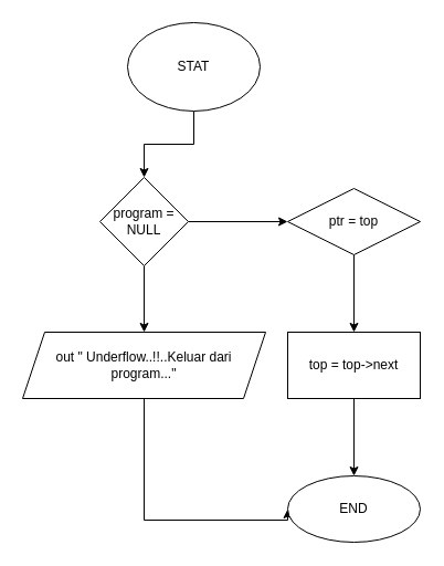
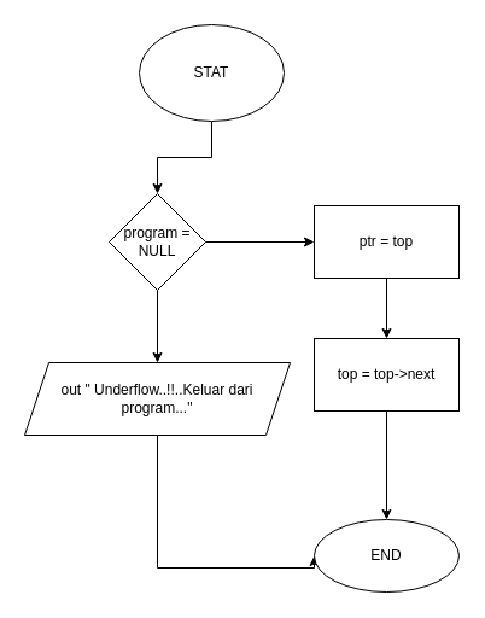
  <mxCell id="0" />
  <mxCell id="1" parent="0" />
  <mxCell id="2" value="" style="edgeStyle=orthogonalEdgeStyle;rounded=0;orthogonalLoop=1;jettySize=auto;html=1;" edge="1" parent="1" source="3" target="6"><mxGeometry relative="1" as="geometry" /></mxCell>
  <mxCell id="3" value="STAT" style="ellipse;whiteSpace=wrap;html=1;" vertex="1" parent="1"><mxGeometry x="115" y="20" width="120" height="80" as="geometry" /></mxCell>
  <mxCell id="4" value="" style="edgeStyle=orthogonalEdgeStyle;rounded=0;orthogonalLoop=1;jettySize=auto;html=1;" edge="1" parent="1" source="6" target="8"><mxGeometry relative="1" as="geometry" /></mxCell>
  <mxCell id="5" value="" style="edgeStyle=orthogonalEdgeStyle;rounded=0;orthogonalLoop=1;jettySize=auto;html=1;" edge="1" parent="1" source="6" target="10"><mxGeometry relative="1" as="geometry" /></mxCell>
  <mxCell id="6" value="program = NULL" style="rhombus;whiteSpace=wrap;html=1;" vertex="1" parent="1"><mxGeometry x="90" y="160" width="80" height="80" as="geometry" /></mxCell>
  <mxCell id="7" style="edgeStyle=orthogonalEdgeStyle;rounded=0;orthogonalLoop=1;jettySize=auto;html=1;entryX=0;entryY=0.5;entryDx=0;entryDy=0;" edge="1" parent="1" source="8" target="13"><mxGeometry relative="1" as="geometry"><Array as="points"><mxPoint x="130" y="470" /></Array></mxGeometry></mxCell>
  <mxCell id="8" value="out &quot; Underflow..!!..Keluar dari program...&quot;" style="shape=parallelogram;perimeter=parallelogramPerimeter;whiteSpace=wrap;html=1;fixedSize=1;" vertex="1" parent="1"><mxGeometry x="20" y="300" width="220" height="60" as="geometry" /></mxCell>
  <mxCell id="9" value="" style="edgeStyle=orthogonalEdgeStyle;rounded=0;orthogonalLoop=1;jettySize=auto;html=1;" edge="1" parent="1" source="10" target="12"><mxGeometry relative="1" as="geometry" /></mxCell>
- <mxCell id="10" value="ptr = top" style="rhombus;whiteSpace=wrap;html=1;" vertex="1" parent="1"><mxGeometry x="260" y="170" width="120" height="60" as="geometry" /></mxCell>
+ <mxCell id="10" value="ptr = top" style="whiteSpace=wrap;html=1;" vertex="1" parent="1"><mxGeometry x="260" y="170" width="120" height="60" as="geometry" /></mxCell>
  <mxCell id="11" value="" style="edgeStyle=orthogonalEdgeStyle;rounded=0;orthogonalLoop=1;jettySize=auto;html=1;" edge="1" parent="1" source="12" target="13"><mxGeometry relative="1" as="geometry" /></mxCell>
- <mxCell id="12" value="top = top-&amp;gt;next" style="whiteSpace=wrap;html=1;" vertex="1" parent="1"><mxGeometry x="260" y="300" width="120" height="60" as="geometry" /></mxCell>
+ <mxCell id="12" value="top = top-&amp;gt;next" style="whiteSpace=wrap;html=1;" vertex="1" parent="1"><mxGeometry x="260" y="280" width="120" height="60" as="geometry" /></mxCell>
  <mxCell id="13" value="END" style="ellipse;whiteSpace=wrap;html=1;" vertex="1" parent="1"><mxGeometry x="260" y="430" width="120" height="60" as="geometry" /></mxCell>
